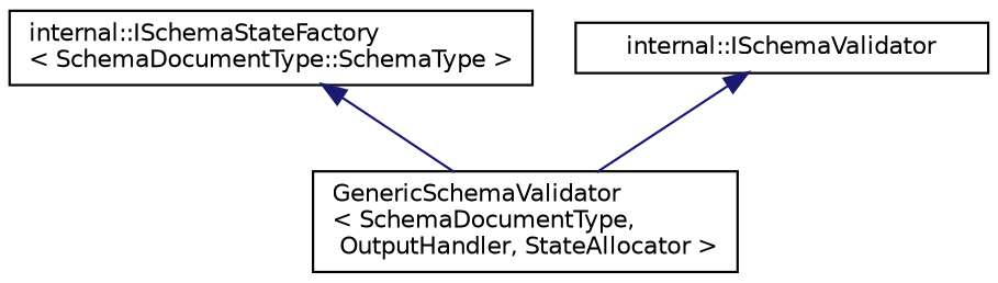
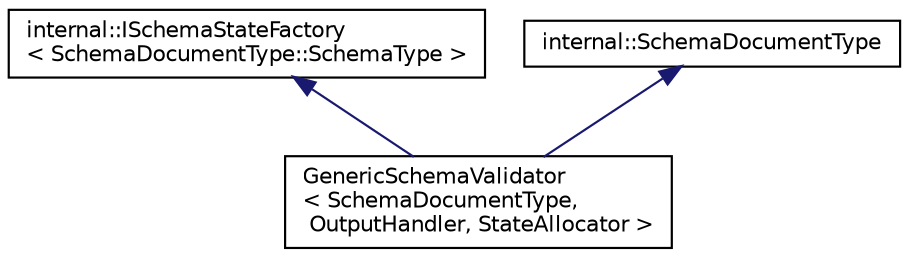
  digraph {
    rankdir=TB
    node [color=black fillcolor=white fontname=Helvetica fontsize=10 shape=record style=filled]
    edge [color=midnightblue dir=back fontname=Helvetica fontsize=10 labelfontname=Helvetica labelfontsize=10 style=solid]
    n1 [height=0.2 label="internal::ISchemaStateFactory\l\< SchemaDocumentType::SchemaType \>" width=0.4]
    n2 [height=0.2 label="GenericSchemaValidator\l\< SchemaDocumentType,\l OutputHandler, StateAllocator \>" width=0.4]
-   n3 [height=0.2 label="internal::ISchemaValidator" width=0.4]
+   n3 [height=0.2 label="internal::SchemaDocumentType" width=0.4]
    n1 -> n2
    n3 -> n2
  }
